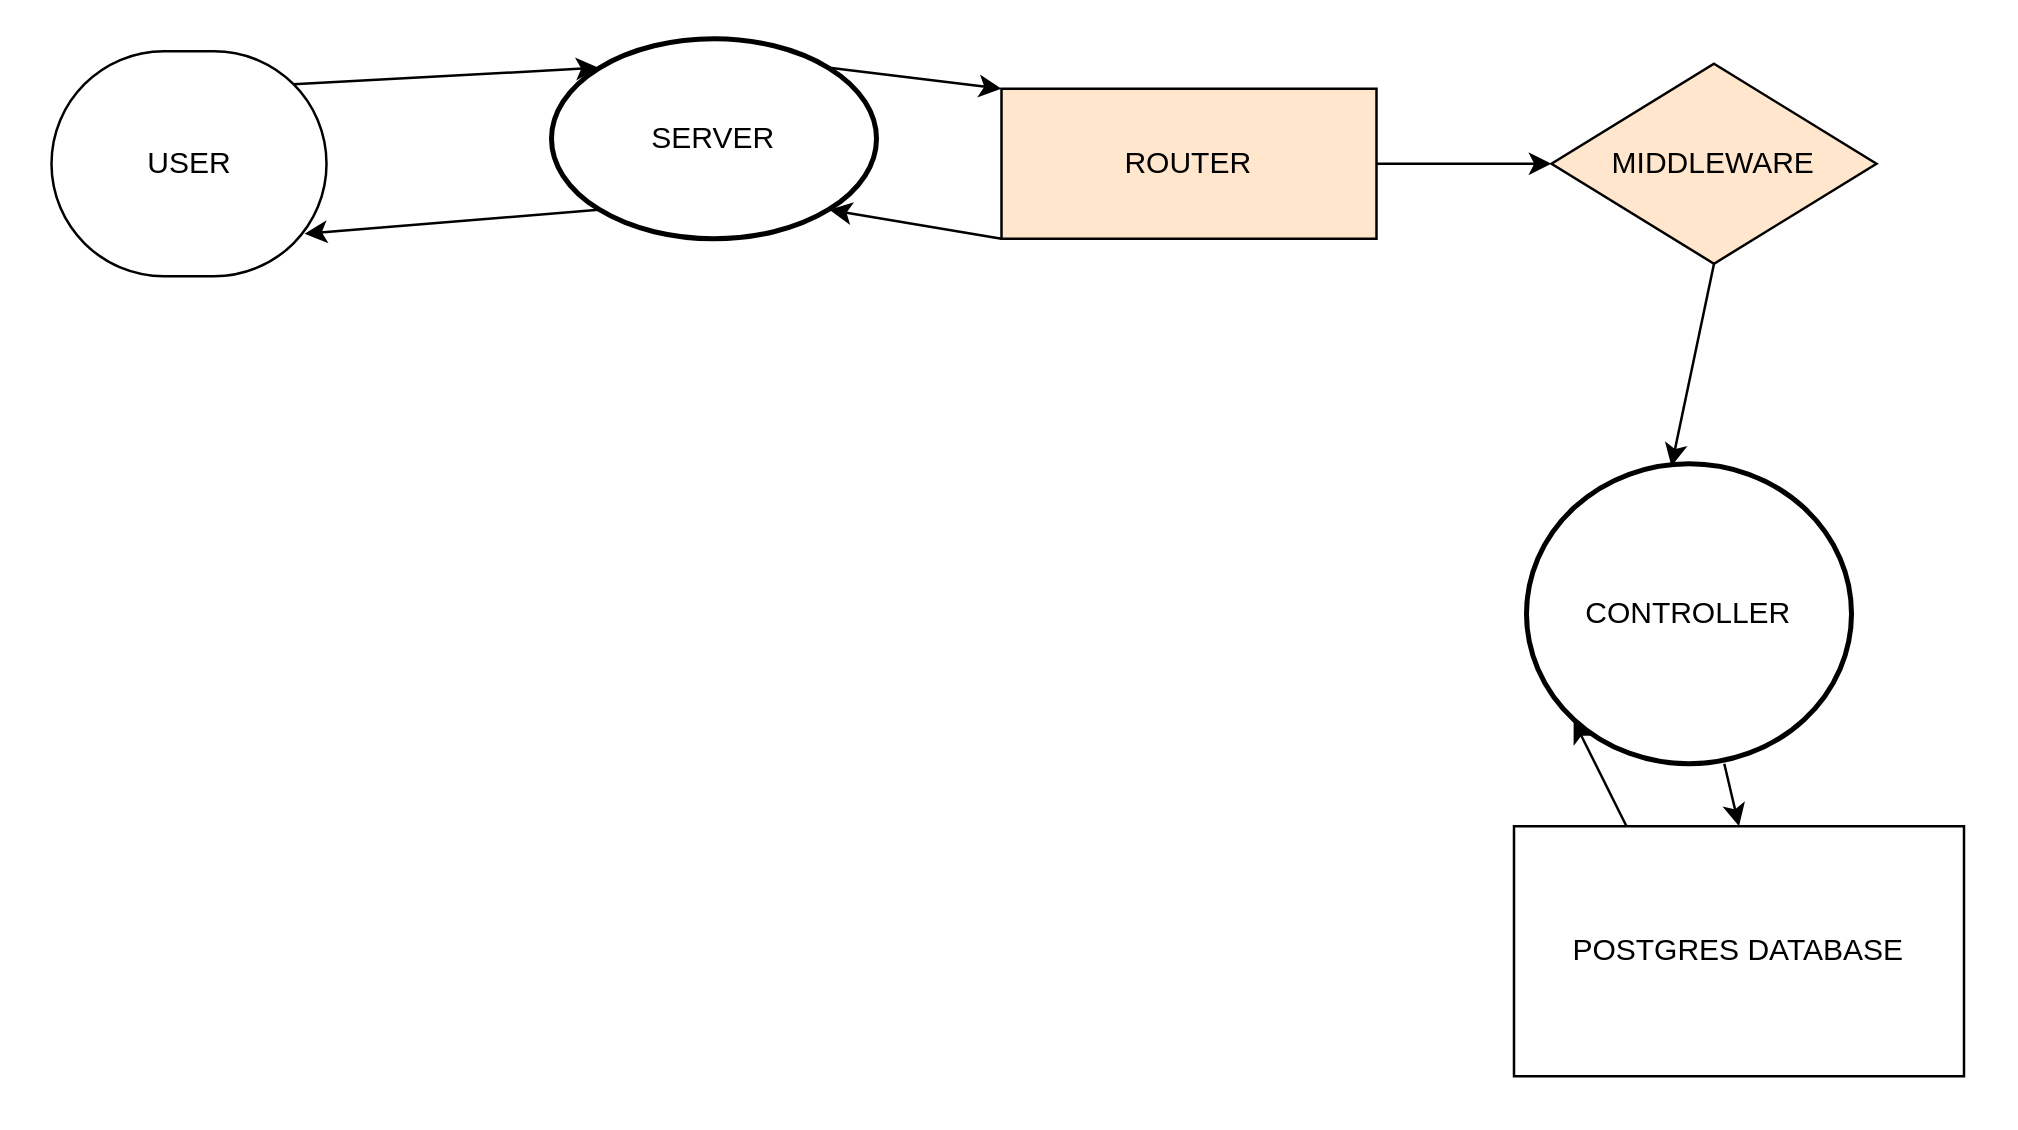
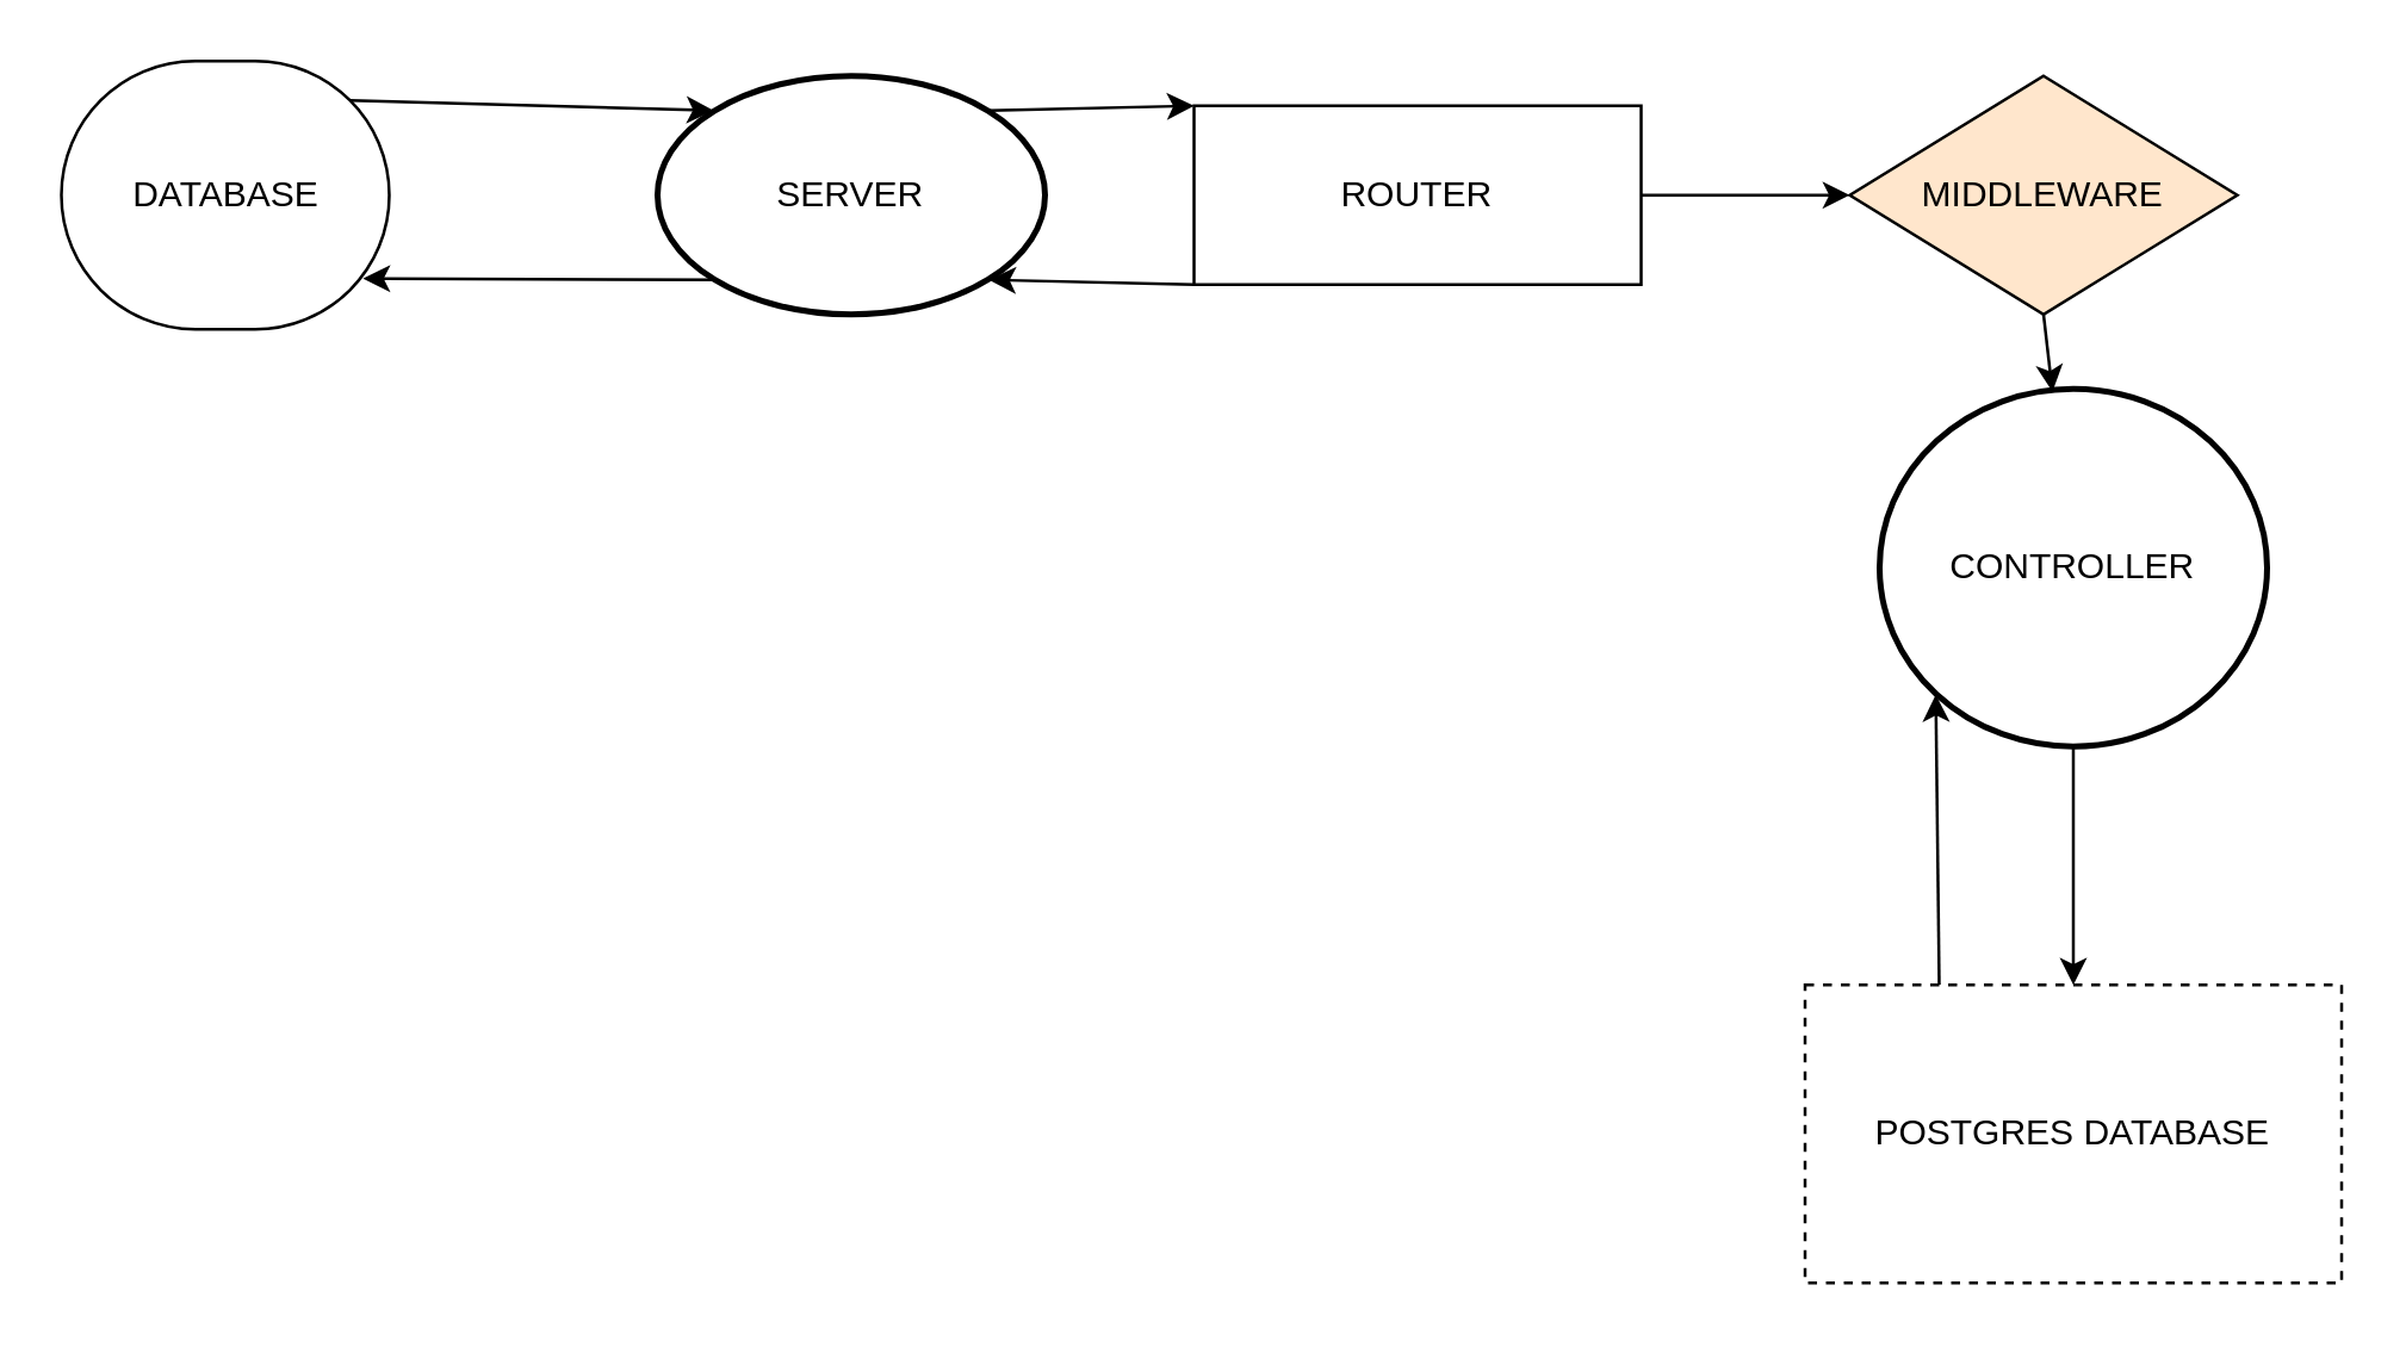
  <mxCell id="0" />
  <mxCell id="1" parent="0" />
  <mxCell id="2" style="edgeStyle=none;html=1;exitX=0.855;exitY=0.145;exitDx=0;exitDy=0;exitPerimeter=0;entryX=0;entryY=0;entryDx=0;entryDy=0;" edge="1" parent="1" source="4" target="7"><mxGeometry relative="1" as="geometry"><mxPoint x="410" y="30" as="targetPoint" /></mxGeometry></mxCell>
  <mxCell id="3" style="edgeStyle=none;html=1;exitX=0.145;exitY=0.855;exitDx=0;exitDy=0;exitPerimeter=0;entryX=0.92;entryY=0.811;entryDx=0;entryDy=0;entryPerimeter=0;" edge="1" parent="1" source="4" target="15"><mxGeometry relative="1" as="geometry" /></mxCell>
- <mxCell id="4" value="SERVER" style="strokeWidth=2;html=1;shape=mxgraph.flowchart.start_1;whiteSpace=wrap;" vertex="1" parent="1"><mxGeometry x="220" y="15" width="130" height="80" as="geometry" /></mxCell>
+ <mxCell id="4" value="SERVER" style="strokeWidth=2;html=1;shape=mxgraph.flowchart.start_1;whiteSpace=wrap;" vertex="1" parent="1"><mxGeometry x="220" y="25" width="130" height="80" as="geometry" /></mxCell>
  <mxCell id="5" style="edgeStyle=none;html=1;exitX=1;exitY=0.5;exitDx=0;exitDy=0;entryX=0;entryY=0.5;entryDx=0;entryDy=0;" edge="1" parent="1" target="9"><mxGeometry relative="1" as="geometry"><mxPoint x="550" y="65" as="sourcePoint" /></mxGeometry></mxCell>
  <mxCell id="6" style="edgeStyle=none;html=1;exitX=0;exitY=1;exitDx=0;exitDy=0;entryX=0.855;entryY=0.855;entryDx=0;entryDy=0;entryPerimeter=0;" edge="1" parent="1" source="7" target="4"><mxGeometry relative="1" as="geometry" /></mxCell>
- <mxCell id="7" value="ROUTER" style="whiteSpace=wrap;html=1;fillColor=#ffe6cc;" vertex="1" parent="1"><mxGeometry x="400" y="35" width="150" height="60" as="geometry" /></mxCell>
+ <mxCell id="7" value="ROUTER" style="whiteSpace=wrap;html=1;" vertex="1" parent="1"><mxGeometry x="400" y="35" width="150" height="60" as="geometry" /></mxCell>
  <mxCell id="8" style="edgeStyle=none;html=1;exitX=0.5;exitY=1;exitDx=0;exitDy=0;entryX=0.446;entryY=0.008;entryDx=0;entryDy=0;entryPerimeter=0;" edge="1" parent="1" source="9" target="11"><mxGeometry relative="1" as="geometry" /></mxCell>
  <mxCell id="9" value="MIDDLEWARE" style="rhombus;whiteSpace=wrap;html=1;fillColor=#ffe6cc;" vertex="1" parent="1"><mxGeometry x="620" y="25" width="130" height="80" as="geometry" /></mxCell>
  <mxCell id="10" style="edgeStyle=none;html=1;entryX=0.5;entryY=0;entryDx=0;entryDy=0;" edge="1" parent="1" source="11" target="13"><mxGeometry relative="1" as="geometry" /></mxCell>
- <mxCell id="11" value="CONTROLLER" style="strokeWidth=2;html=1;shape=mxgraph.flowchart.start_1;whiteSpace=wrap;" vertex="1" parent="1"><mxGeometry x="610" y="185" width="130" height="120" as="geometry" /></mxCell>
+ <mxCell id="11" value="CONTROLLER" style="strokeWidth=2;html=1;shape=mxgraph.flowchart.start_1;whiteSpace=wrap;" vertex="1" parent="1"><mxGeometry x="630" y="130" width="130" height="120" as="geometry" /></mxCell>
  <mxCell id="12" style="edgeStyle=none;html=1;exitX=0.25;exitY=0;exitDx=0;exitDy=0;entryX=0.145;entryY=0.855;entryDx=0;entryDy=0;entryPerimeter=0;" edge="1" parent="1" source="13" target="11"><mxGeometry relative="1" as="geometry"><mxPoint x="650" y="260" as="targetPoint" /></mxGeometry></mxCell>
- <mxCell id="13" value="POSTGRES DATABASE" style="whiteSpace=wrap;html=1;" vertex="1" parent="1"><mxGeometry x="605" y="330" width="180" height="100" as="geometry" /></mxCell>
+ <mxCell id="13" value="POSTGRES DATABASE" style="whiteSpace=wrap;html=1;dashed=1;" vertex="1" parent="1"><mxGeometry x="605" y="330" width="180" height="100" as="geometry" /></mxCell>
  <mxCell id="14" style="edgeStyle=none;html=1;entryX=0.145;entryY=0.145;entryDx=0;entryDy=0;entryPerimeter=0;exitX=0;exitY=0;exitDx=96.815;exitDy=13.185;exitPerimeter=0;" edge="1" parent="1" source="15" target="4"><mxGeometry relative="1" as="geometry" /></mxCell>
- <mxCell id="15" value="USER" style="html=1;dashed=0;whitespace=wrap;shape=mxgraph.dfd.start" vertex="1" parent="1"><mxGeometry x="20" y="20" width="110" height="90" as="geometry" /></mxCell>
+ <mxCell id="15" value="DATABASE" style="html=1;dashed=0;whitespace=wrap;shape=mxgraph.dfd.start" vertex="1" parent="1"><mxGeometry x="20" y="20" width="110" height="90" as="geometry" /></mxCell>
